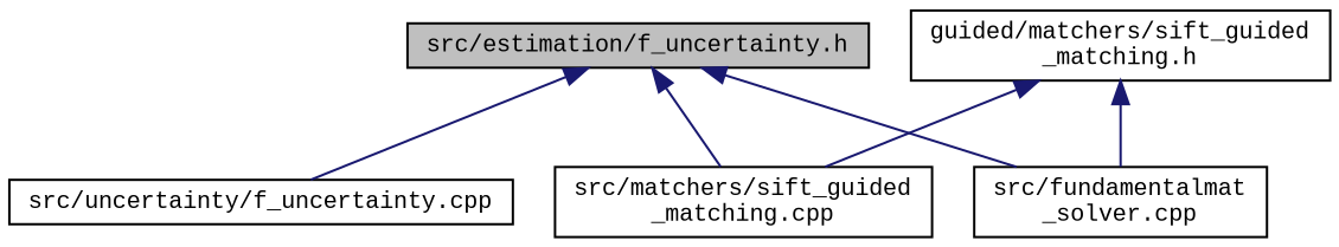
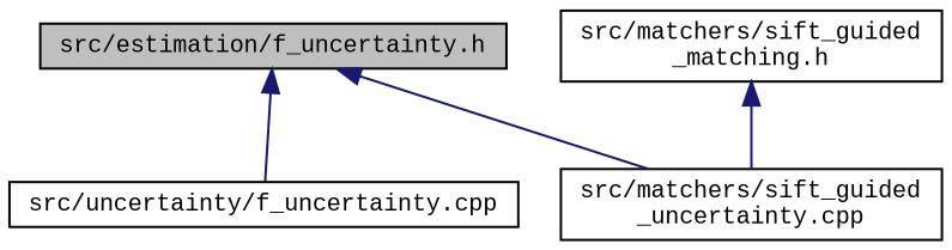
  digraph {
    fontname="Liberation Mono"
    node [color=black fillcolor=white fontname="Liberation Mono" fontsize=10 shape=record style=filled]
    edge [color=midnightblue dir=back fontname="Liberation Mono" fontsize=10 labelfontname=Helvetica labelfontsize=10 style=solid]
    n1 [fillcolor=grey75 fontcolor=black height=0.2 label="src/estimation/f_uncertainty.h" width=0.4]
    n2 [height=0.2 label="src/uncertainty/f_uncertainty.cpp" width=0.4]
-   n3 [height=0.2 label="src/fundamentalmat\l_solver.cpp" width=0.4]
-   n4 [height=0.2 label="src/matchers/sift_guided\l_matching.cpp" width=0.4]
-   n5 [height=0.2 label="guided/matchers/sift_guided\l_matching.h" width=0.4]
+   n4 [height=0.2 label="src/matchers/sift_guided\l_uncertainty.cpp" width=0.4]
+   n5 [height=0.2 label="src/matchers/sift_guided\l_matching.h" width=0.4]
    n1 -> n2
-   n1 -> n3
    n1 -> n4
-   n5 -> n3
    n5 -> n4
  }
